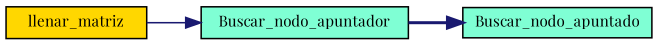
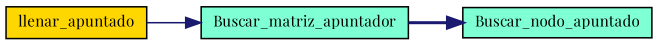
  digraph {
    fontname="Playfair Display"
    rankdir=LR
    node [color=black fillcolor=aquamarine fontname="Playfair Display" fontsize=10 shape=record style=filled]
    edge [color=midnightblue fontname="Playfair Display" fontsize=10 labelfontname=Helvetica labelfontsize=10]
-   n1 [fillcolor=gold fontcolor=black height=0.2 label=llenar_matriz width=0.4]
-   n2 [height=0.2 label=Buscar_nodo_apuntador width=0.4]
+   n1 [fillcolor=gold fontcolor=black height=0.2 label=llenar_apuntado width=0.4]
+   n2 [height=0.2 label=Buscar_matriz_apuntador width=0.4]
    n3 [height=0.2 label=Buscar_nodo_apuntado width=0.4]
    n1 -> n2 [style=solid]
    n2 -> n3 [style=bold]
  }
